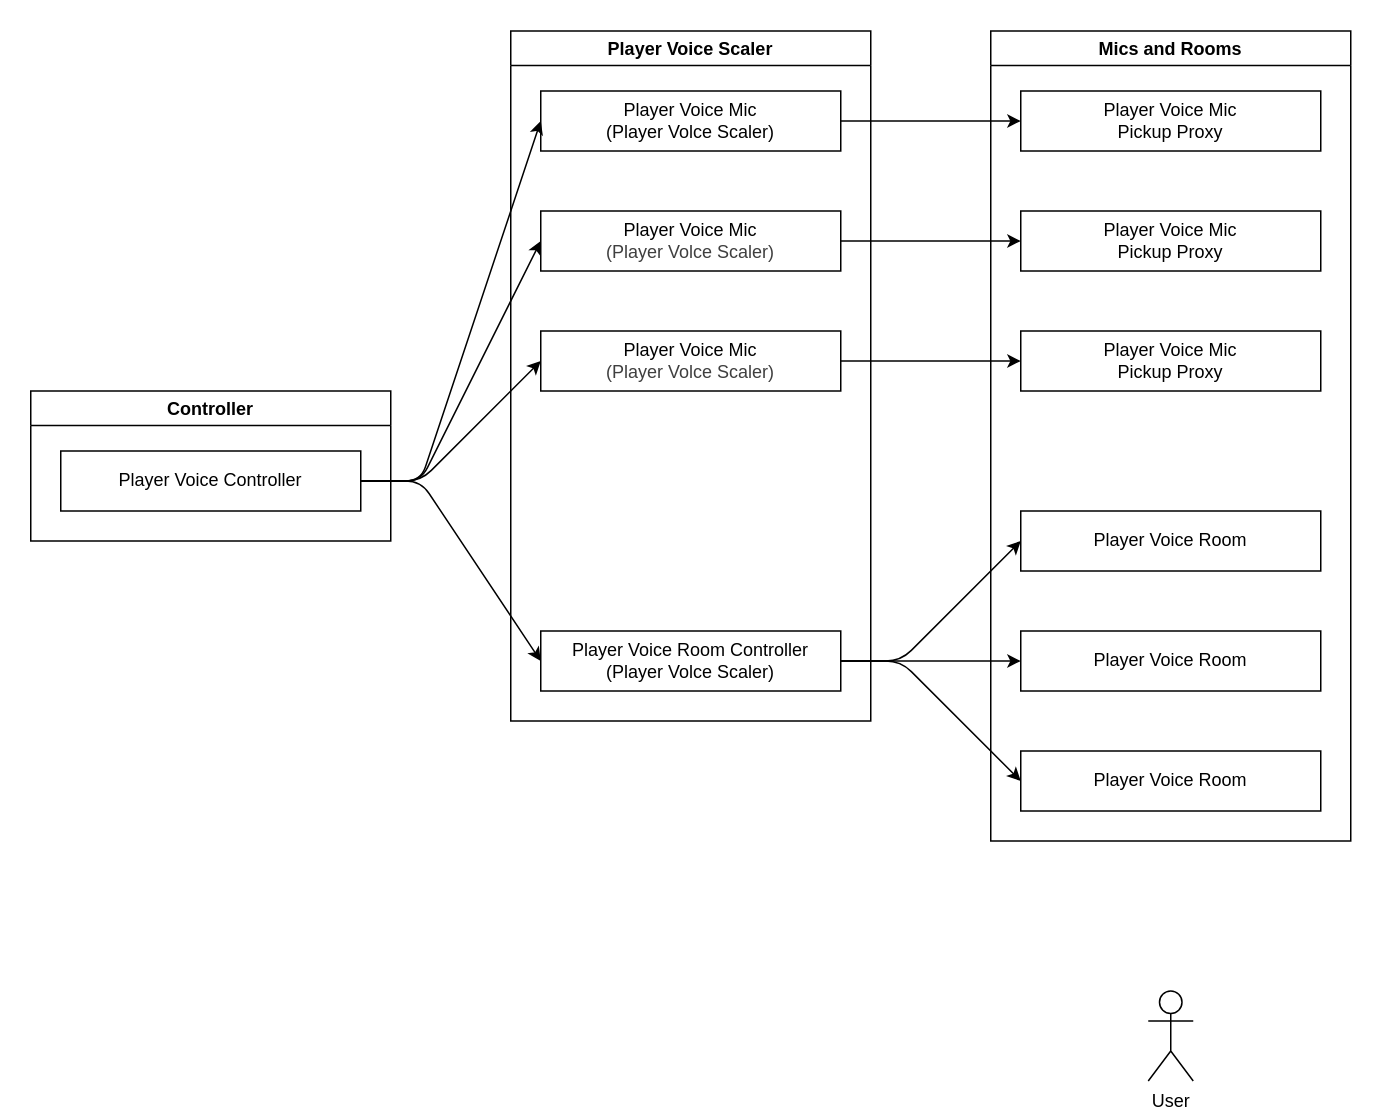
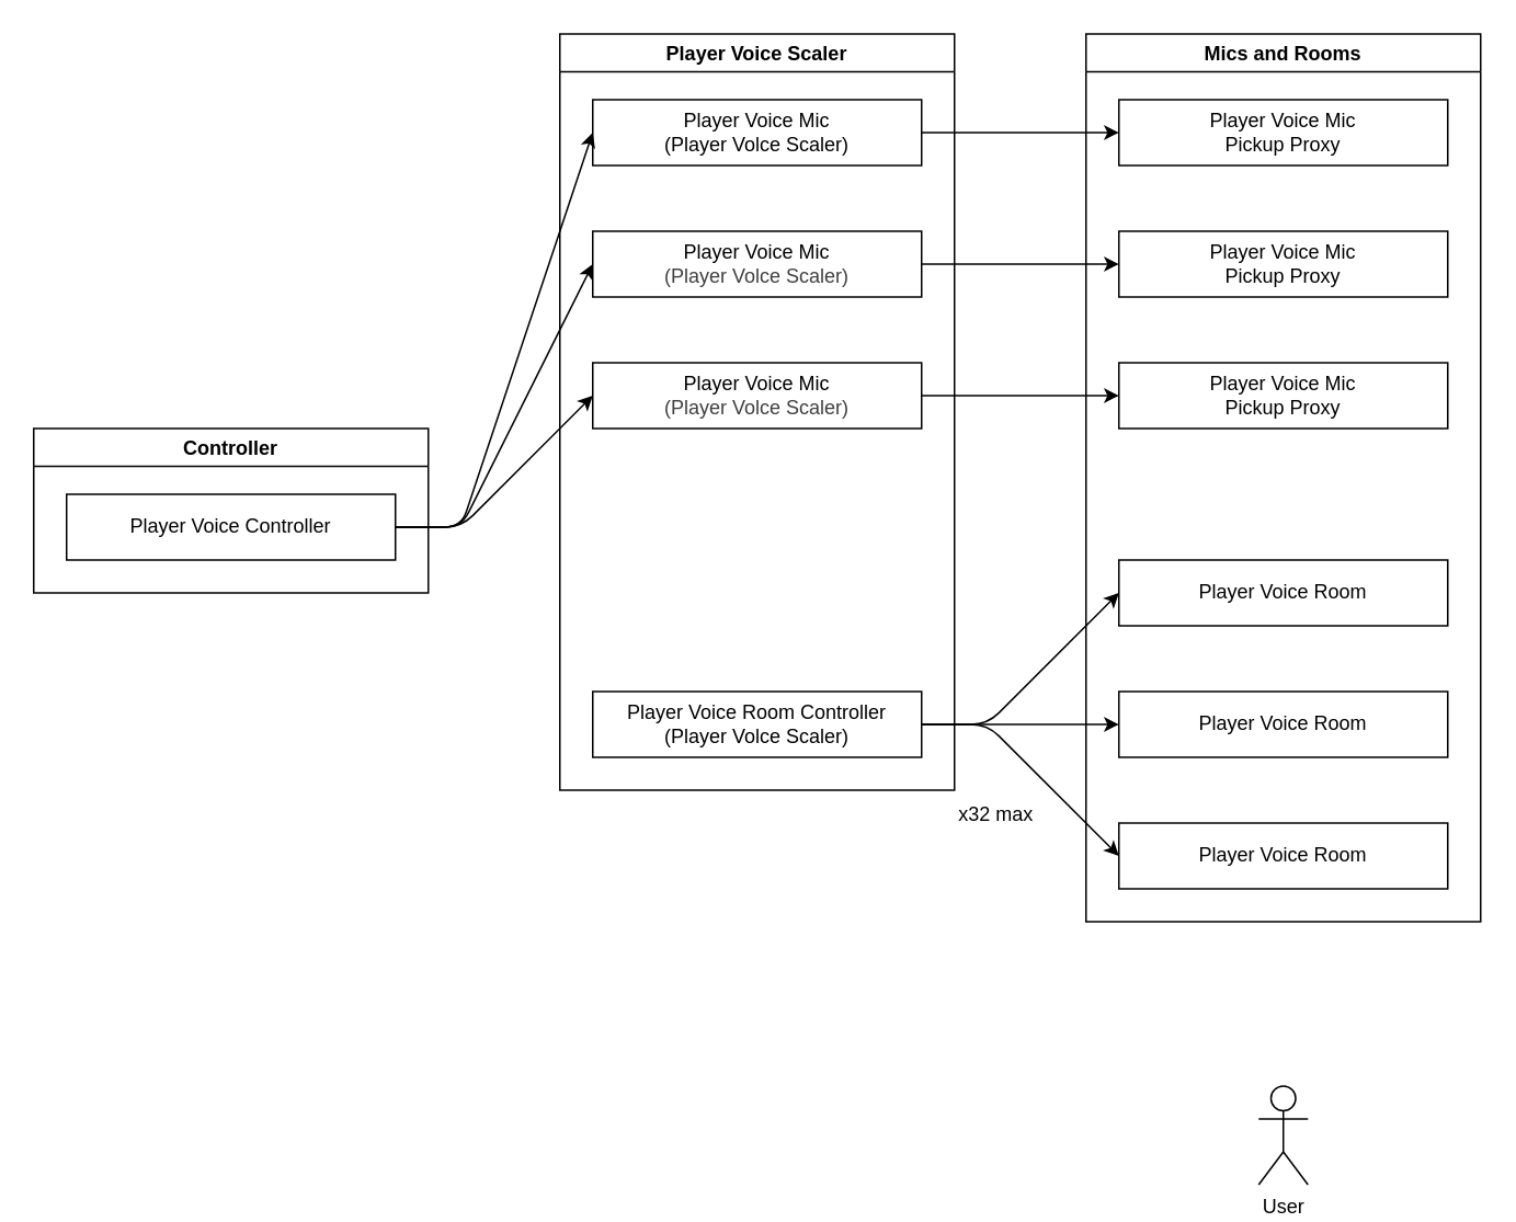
  <mxCell id="0" />
  <mxCell id="1" value="blocks" parent="0" />
  <mxCell id="2" value="Controller" style="swimlane;" parent="1" vertex="1"><mxGeometry x="20" y="260" width="240" height="100" as="geometry" /></mxCell>
  <mxCell id="3" value="Player Voice Controller" style="whiteSpace=wrap;html=1;" parent="2" vertex="1"><mxGeometry x="20" y="40" width="200" height="40" as="geometry" /></mxCell>
  <mxCell id="4" value="Player Voice Scaler" style="swimlane;" parent="1" vertex="1"><mxGeometry x="340" y="20" width="240" height="460" as="geometry" /></mxCell>
  <mxCell id="5" value="Player Voice Mic&lt;div&gt;&lt;span style=&quot;color: rgb(63, 63, 63);&quot;&gt;(Player Volce Scaler&lt;/span&gt;&lt;span style=&quot;color: rgb(63, 63, 63); background-color: transparent;&quot;&gt;)&lt;/span&gt;&lt;/div&gt;" style="whiteSpace=wrap;html=1;" parent="4" vertex="1"><mxGeometry x="20" y="200" width="200" height="40" as="geometry" /></mxCell>
  <mxCell id="6" value="Player Voice Mic&lt;div&gt;&lt;span style=&quot;color: rgb(63, 63, 63);&quot;&gt;(Player Volce Scaler&lt;/span&gt;&lt;span style=&quot;color: rgb(63, 63, 63); background-color: transparent;&quot;&gt;)&lt;/span&gt;&lt;/div&gt;" style="whiteSpace=wrap;html=1;" parent="4" vertex="1"><mxGeometry x="20" y="120" width="200" height="40" as="geometry" /></mxCell>
  <mxCell id="7" value="Player Voice Mic&lt;div&gt;(Player Volce Scaler&lt;span style=&quot;background-color: transparent;&quot;&gt;)&lt;/span&gt;&lt;/div&gt;" style="whiteSpace=wrap;html=1;" parent="4" vertex="1"><mxGeometry x="20" y="40" width="200" height="40" as="geometry" /></mxCell>
  <mxCell id="8" value="Player Voice Room Controller&lt;div&gt;(Player Volce Scaler&lt;span style=&quot;background-color: transparent;&quot;&gt;)&lt;/span&gt;&lt;/div&gt;" style="whiteSpace=wrap;html=1;" parent="4" vertex="1"><mxGeometry x="20" y="400" width="200" height="40" as="geometry" /></mxCell>
  <mxCell id="9" value="Mics and Rooms" style="swimlane;" parent="1" vertex="1"><mxGeometry x="660" y="20" width="240" height="540" as="geometry"><mxRectangle x="740" y="80" width="90" height="30" as="alternateBounds" /></mxGeometry></mxCell>
  <mxCell id="10" value="Player Voice Room" style="whiteSpace=wrap;html=1;" parent="9" vertex="1"><mxGeometry x="20" y="400" width="200" height="40" as="geometry" /></mxCell>
  <mxCell id="11" value="Player Voice Room" style="whiteSpace=wrap;html=1;" parent="9" vertex="1"><mxGeometry x="20" y="320" width="200" height="40" as="geometry" /></mxCell>
  <mxCell id="12" value="Player Voice Room" style="whiteSpace=wrap;html=1;" parent="9" vertex="1"><mxGeometry x="20" y="480" width="200" height="40" as="geometry" /></mxCell>
  <mxCell id="13" value="Player Voice Mic&lt;div&gt;Pickup Proxy&lt;/div&gt;" style="whiteSpace=wrap;html=1;" parent="9" vertex="1"><mxGeometry x="20" y="200" width="200" height="40" as="geometry" /></mxCell>
  <mxCell id="14" value="Player Voice Mic&lt;div&gt;Pickup Proxy&lt;/div&gt;" style="whiteSpace=wrap;html=1;" parent="9" vertex="1"><mxGeometry x="20" y="120" width="200" height="40" as="geometry" /></mxCell>
  <mxCell id="15" value="Player Voice Mic&lt;div&gt;Pickup Proxy&lt;/div&gt;" style="whiteSpace=wrap;html=1;labelBackgroundColor=none;labelBorderColor=none;" parent="9" vertex="1"><mxGeometry x="20" y="40" width="200" height="40" as="geometry" /></mxCell>
  <mxCell id="16" value="User" style="shape=umlActor;verticalLabelPosition=bottom;verticalAlign=top;html=1;outlineConnect=0;" parent="1" vertex="1"><mxGeometry x="765" y="660" width="30" height="60" as="geometry" /></mxCell>
+ <mxCell id="17" value="x32 max" style="text;html=1;align=center;verticalAlign=middle;resizable=0;points=[];autosize=1;strokeColor=none;fillColor=none;" parent="1" vertex="1"><mxGeometry x="570" y="480" width="70" height="30" as="geometry" /></mxCell>
  <mxCell id="18" parent="0" />
  <mxCell id="19" style="edgeStyle=none;html=1;exitX=1;exitY=0.5;exitDx=0;exitDy=0;entryX=0;entryY=0.5;entryDx=0;entryDy=0;" parent="18" source="3" target="7" edge="1"><mxGeometry relative="1" as="geometry"><Array as="points"><mxPoint x="280" y="320" /></Array></mxGeometry></mxCell>
  <mxCell id="20" style="edgeStyle=none;html=1;exitX=1;exitY=0.5;exitDx=0;exitDy=0;entryX=0;entryY=0.5;entryDx=0;entryDy=0;" parent="18" source="3" target="6" edge="1"><mxGeometry relative="1" as="geometry"><Array as="points"><mxPoint x="280" y="320" /></Array></mxGeometry></mxCell>
  <mxCell id="21" style="edgeStyle=none;html=1;exitX=1;exitY=0.5;exitDx=0;exitDy=0;entryX=0;entryY=0.5;entryDx=0;entryDy=0;" parent="18" source="3" target="5" edge="1"><mxGeometry relative="1" as="geometry"><Array as="points"><mxPoint x="280" y="320" /></Array></mxGeometry></mxCell>
- <mxCell id="22" style="edgeStyle=none;html=1;exitX=1;exitY=0.5;exitDx=0;exitDy=0;entryX=0;entryY=0.5;entryDx=0;entryDy=0;" parent="18" source="3" target="8" edge="1"><mxGeometry relative="1" as="geometry"><Array as="points"><mxPoint x="280" y="320" /></Array></mxGeometry></mxCell>
  <mxCell id="23" style="edgeStyle=none;html=1;exitX=1;exitY=0.5;exitDx=0;exitDy=0;entryX=0;entryY=0.5;entryDx=0;entryDy=0;" parent="18" source="7" target="15" edge="1"><mxGeometry relative="1" as="geometry" /></mxCell>
  <mxCell id="24" style="edgeStyle=none;html=1;exitX=1;exitY=0.5;exitDx=0;exitDy=0;entryX=0;entryY=0.5;entryDx=0;entryDy=0;" parent="18" source="6" target="14" edge="1"><mxGeometry relative="1" as="geometry" /></mxCell>
  <mxCell id="25" style="edgeStyle=none;html=1;exitX=1;exitY=0.5;exitDx=0;exitDy=0;entryX=0;entryY=0.5;entryDx=0;entryDy=0;" parent="18" source="5" target="13" edge="1"><mxGeometry relative="1" as="geometry" /></mxCell>
  <mxCell id="26" style="edgeStyle=none;html=1;exitX=1;exitY=0.5;exitDx=0;exitDy=0;entryX=0;entryY=0.5;entryDx=0;entryDy=0;" parent="18" source="8" target="11" edge="1"><mxGeometry relative="1" as="geometry"><Array as="points"><mxPoint x="600" y="440" /></Array></mxGeometry></mxCell>
  <mxCell id="27" style="edgeStyle=none;html=1;exitX=1;exitY=0.5;exitDx=0;exitDy=0;entryX=0;entryY=0.5;entryDx=0;entryDy=0;" parent="18" source="8" target="10" edge="1"><mxGeometry relative="1" as="geometry"><Array as="points"><mxPoint x="600" y="440" /></Array></mxGeometry></mxCell>
  <mxCell id="28" style="edgeStyle=none;html=1;exitX=1;exitY=0.5;exitDx=0;exitDy=0;entryX=0;entryY=0.5;entryDx=0;entryDy=0;" parent="18" source="8" target="12" edge="1"><mxGeometry relative="1" as="geometry"><Array as="points"><mxPoint x="600" y="440" /></Array></mxGeometry></mxCell>
